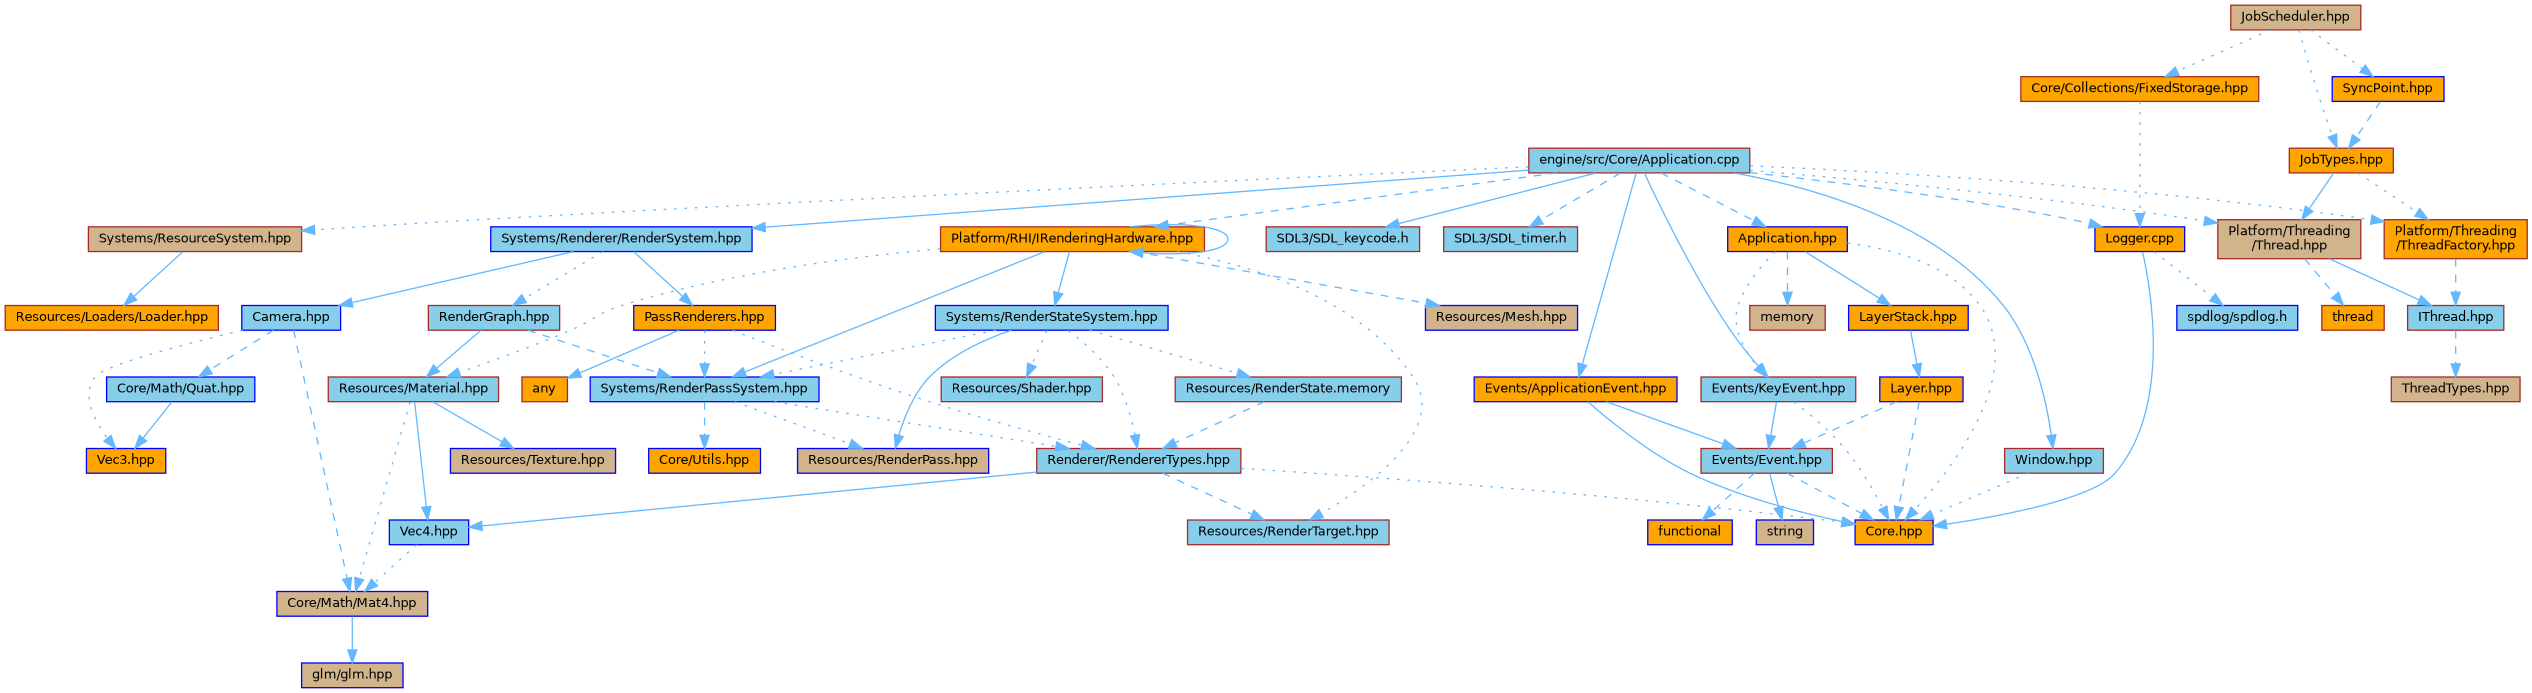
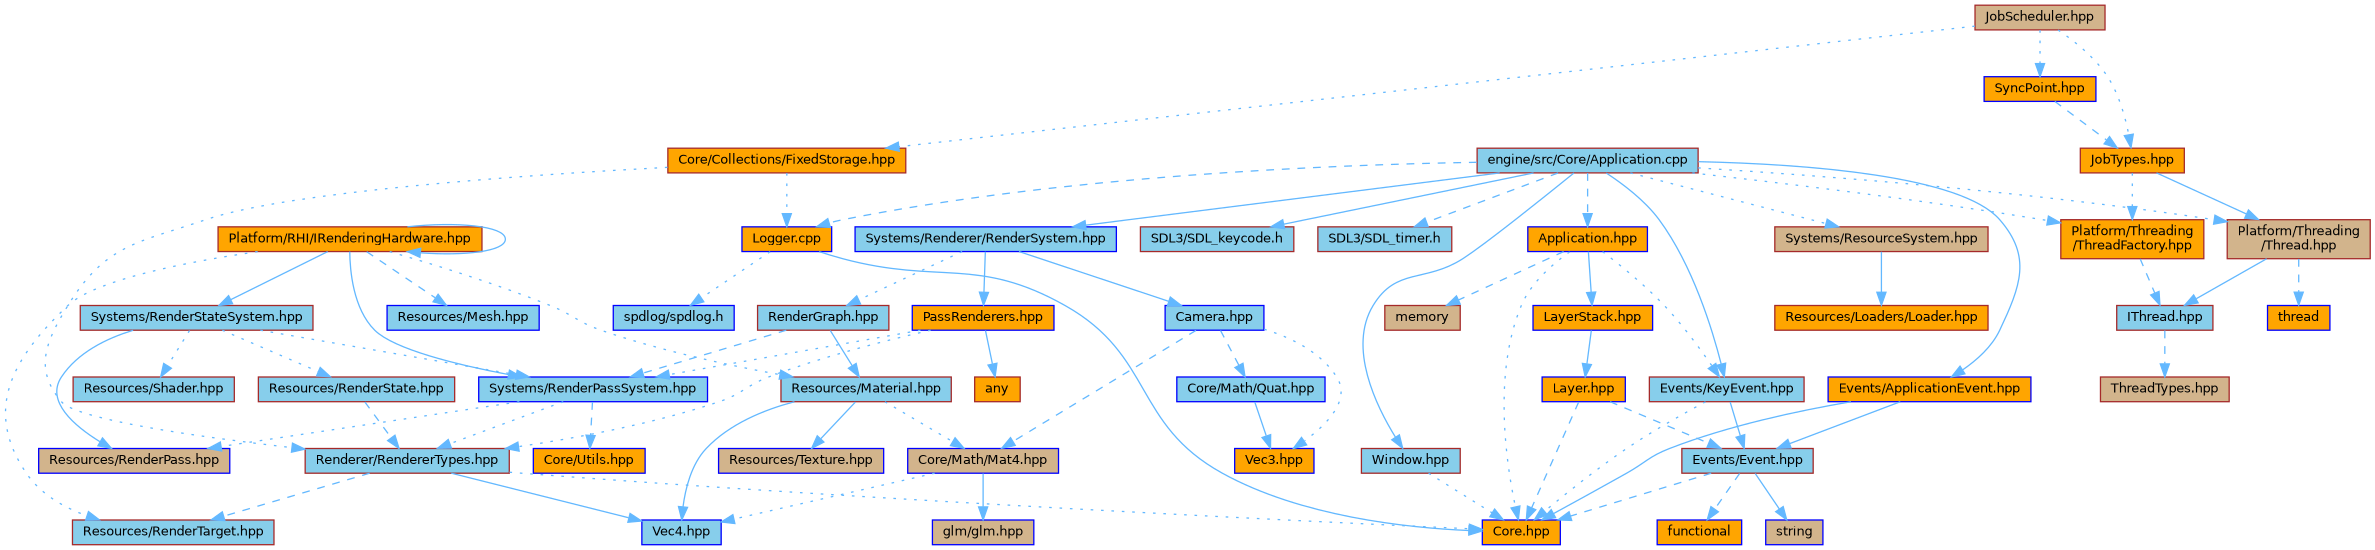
  digraph {
    node [color=blue fillcolor=skyblue fontname=Helvetica fontsize=10 shape=box style=filled]
    edge [color=steelblue1 fontname=Helvetica fontsize=10 labelfontname=Helvetica labelfontsize=10 style=solid]
    n1 [color=brown fontcolor=black height=0.2 label="engine/src/Core/Application.cpp" width=0.4]
    n2 [fillcolor=orange height=0.2 label="Application.hpp" width=0.4]
    n3 [color=brown height=0.2 label="Events/KeyEvent.hpp" width=0.4]
    n4 [fillcolor=orange height=0.2 label="Events/ApplicationEvent.hpp" width=0.4]
    n5 [fillcolor=orange height=0.2 label="Logger.cpp" width=0.4]
    n6 [color=brown fillcolor=orange height=0.2 label="Platform/RHI/IRenderingHardware.hpp" width=0.4]
    n7 [color=brown height=0.2 label="Window.hpp" width=0.4]
    n8 [color=brown height=0.2 label="SDL3/SDL_keycode.h" width=0.4]
    n9 [color=brown height=0.2 label="SDL3/SDL_timer.h" width=0.4]
    n10 [color=brown fillcolor=tan height=0.2 label="Platform/Threading\l/Thread.hpp" width=0.4]
    n11 [color=brown fillcolor=orange height=0.2 label="Platform/Threading\l/ThreadFactory.hpp" width=0.4]
    n12 [height=0.2 label="Systems/Renderer/RenderSystem.hpp" width=0.4]
    n13 [color=brown fillcolor=tan height=0.2 label="Systems/ResourceSystem.hpp" width=0.4]
    n14 [fillcolor=orange height=0.2 label="Core.hpp" width=0.4]
    n15 [fillcolor=orange height=0.2 label="LayerStack.hpp" width=0.4]
    n16 [color=brown fillcolor=tan height=0.2 label=memory width=0.4]
    n17 [color=brown height=0.2 label="Events/Event.hpp" width=0.4]
    n18 [height=0.2 label="spdlog/spdlog.h" width=0.4]
    n19 [color=brown height=0.2 label="Resources/Material.hpp" width=0.4]
-   n20 [fillcolor=tan height=0.2 label="Resources/Mesh.hpp" width=0.4]
+   n20 [height=0.2 label="Resources/Mesh.hpp" width=0.4]
    n21 [color=brown height=0.2 label="Resources/RenderTarget.hpp" width=0.4]
    n22 [height=0.2 label="Systems/RenderPassSystem.hpp" width=0.4]
-   n23 [height=0.2 label="Systems/RenderStateSystem.hpp" width=0.4]
-   n24 [color=brown fillcolor=orange height=0.2 label=thread width=0.4]
+   n23 [color=brown height=0.2 label="Systems/RenderStateSystem.hpp" width=0.4]
+   n24 [fillcolor=orange height=0.2 label=thread width=0.4]
    n25 [color=brown height=0.2 label="IThread.hpp" width=0.4]
    n26 [height=0.2 label="Camera.hpp" width=0.4]
    n27 [fillcolor=orange height=0.2 label="PassRenderers.hpp" width=0.4]
    n28 [color=brown height=0.2 label="RenderGraph.hpp" width=0.4]
    n29 [color=brown fillcolor=orange height=0.2 label="Resources/Loaders/Loader.hpp" width=0.4]
    n30 [fillcolor=orange height=0.2 label="Layer.hpp" width=0.4]
    n31 [fillcolor=orange height=0.2 label=functional width=0.4]
    n32 [fillcolor=tan height=0.2 label=string width=0.4]
    n33 [fillcolor=tan height=0.2 label="Core/Math/Mat4.hpp" width=0.4]
    n34 [height=0.2 label="Vec4.hpp" width=0.4]
    n35 [fillcolor=tan height=0.2 label="Resources/Texture.hpp" width=0.4]
    n36 [fillcolor=orange height=0.2 label="Core/Utils.hpp" width=0.4]
    n37 [color=brown height=0.2 label="Renderer/RendererTypes.hpp" width=0.4]
    n38 [fillcolor=tan height=0.2 label="Resources/RenderPass.hpp" width=0.4]
-   n39 [color=brown height=0.2 label="Resources/RenderState.memory" width=0.4]
+   n39 [color=brown height=0.2 label="Resources/RenderState.hpp" width=0.4]
    n40 [color=brown height=0.2 label="Resources/Shader.hpp" width=0.4]
    n41 [fillcolor=tan height=0.2 label="glm/glm.hpp" width=0.4]
    n42 [color=brown fillcolor=tan height=0.2 label="ThreadTypes.hpp" width=0.4]
    n43 [height=0.2 label="Core/Math/Quat.hpp" width=0.4]
    n44 [fillcolor=orange height=0.2 label="Vec3.hpp" width=0.4]
    n45 [color=brown fillcolor=orange height=0.2 label=any width=0.4]
    n46 [color=brown fillcolor=tan height=0.2 label="JobScheduler.hpp" width=0.4]
    n47 [color=brown fillcolor=orange height=0.2 label="JobTypes.hpp" width=0.4]
    n48 [fillcolor=orange height=0.2 label="SyncPoint.hpp" width=0.4]
    n49 [color=brown fillcolor=orange height=0.2 label="Core/Collections/FixedStorage.hpp" width=0.4]
    n1 -> n2 [style=dashed]
    n1 -> n3
    n1 -> n4
    n1 -> n5 [style=dashed]
-   n1 -> n6 [style=dashed]
    n1 -> n7
    n1 -> n8
    n1 -> n9 [style=dashed]
    n1 -> n10 [style=dotted]
    n1 -> n11 [style=dotted]
    n1 -> n12
    n1 -> n13 [style=dotted]
    n2 -> n3 [style=dotted]
    n2 -> n14 [style=dotted]
    n2 -> n15
    n2 -> n16 [style=dashed]
    n3 -> n14 [style=dotted]
    n3 -> n17
    n4 -> n14
    n4 -> n17
    n5 -> n14
    n5 -> n18 [style=dotted]
    n6 -> n6
    n6 -> n19 [style=dotted]
    n6 -> n20 [style=dashed]
    n6 -> n21 [style=dotted]
    n6 -> n22
    n6 -> n23
    n7 -> n14 [style=dotted]
    n10 -> n24 [style=dashed]
    n10 -> n25
    n11 -> n25 [style=dashed]
    n12 -> n26
    n12 -> n27
    n12 -> n28 [style=dotted]
    n13 -> n29
    n15 -> n30
    n17 -> n14 [style=dashed]
    n17 -> n31 [style=dashed]
    n17 -> n32
    n19 -> n33 [style=dotted]
    n19 -> n34
    n19 -> n35
    n22 -> n36 [style=dashed]
    n22 -> n37 [style=dotted]
    n22 -> n38 [style=dotted]
    n23 -> n22 [style=dotted]
-   n23 -> n37 [style=dotted]
+   n49 -> n37 [style=dotted]
    n23 -> n38
    n23 -> n39 [style=dotted]
    n23 -> n40 [style=dotted]
    n25 -> n42 [style=dashed]
    n26 -> n33 [style=dashed]
    n26 -> n43 [style=dashed]
    n26 -> n44 [style=dotted]
    n27 -> n22 [style=dotted]
    n27 -> n37 [style=dotted]
    n27 -> n45
    n28 -> n19
    n28 -> n22 [style=dashed]
    n30 -> n14 [style=dashed]
    n30 -> n17 [style=dashed]
-   n34 -> n33 [style=dotted]
+   n33 -> n34 [style=dotted]
    n33 -> n41
    n37 -> n14 [style=dotted]
    n37 -> n21 [style=dashed]
    n37 -> n34
    n39 -> n37 [style=dashed]
    n43 -> n44
    n46 -> n47 [style=dotted]
    n46 -> n48 [style=dotted]
    n46 -> n49 [style=dotted]
    n47 -> n10
    n47 -> n11 [style=dotted]
    n48 -> n47 [style=dashed]
    n49 -> n5 [style=dotted]
  }
